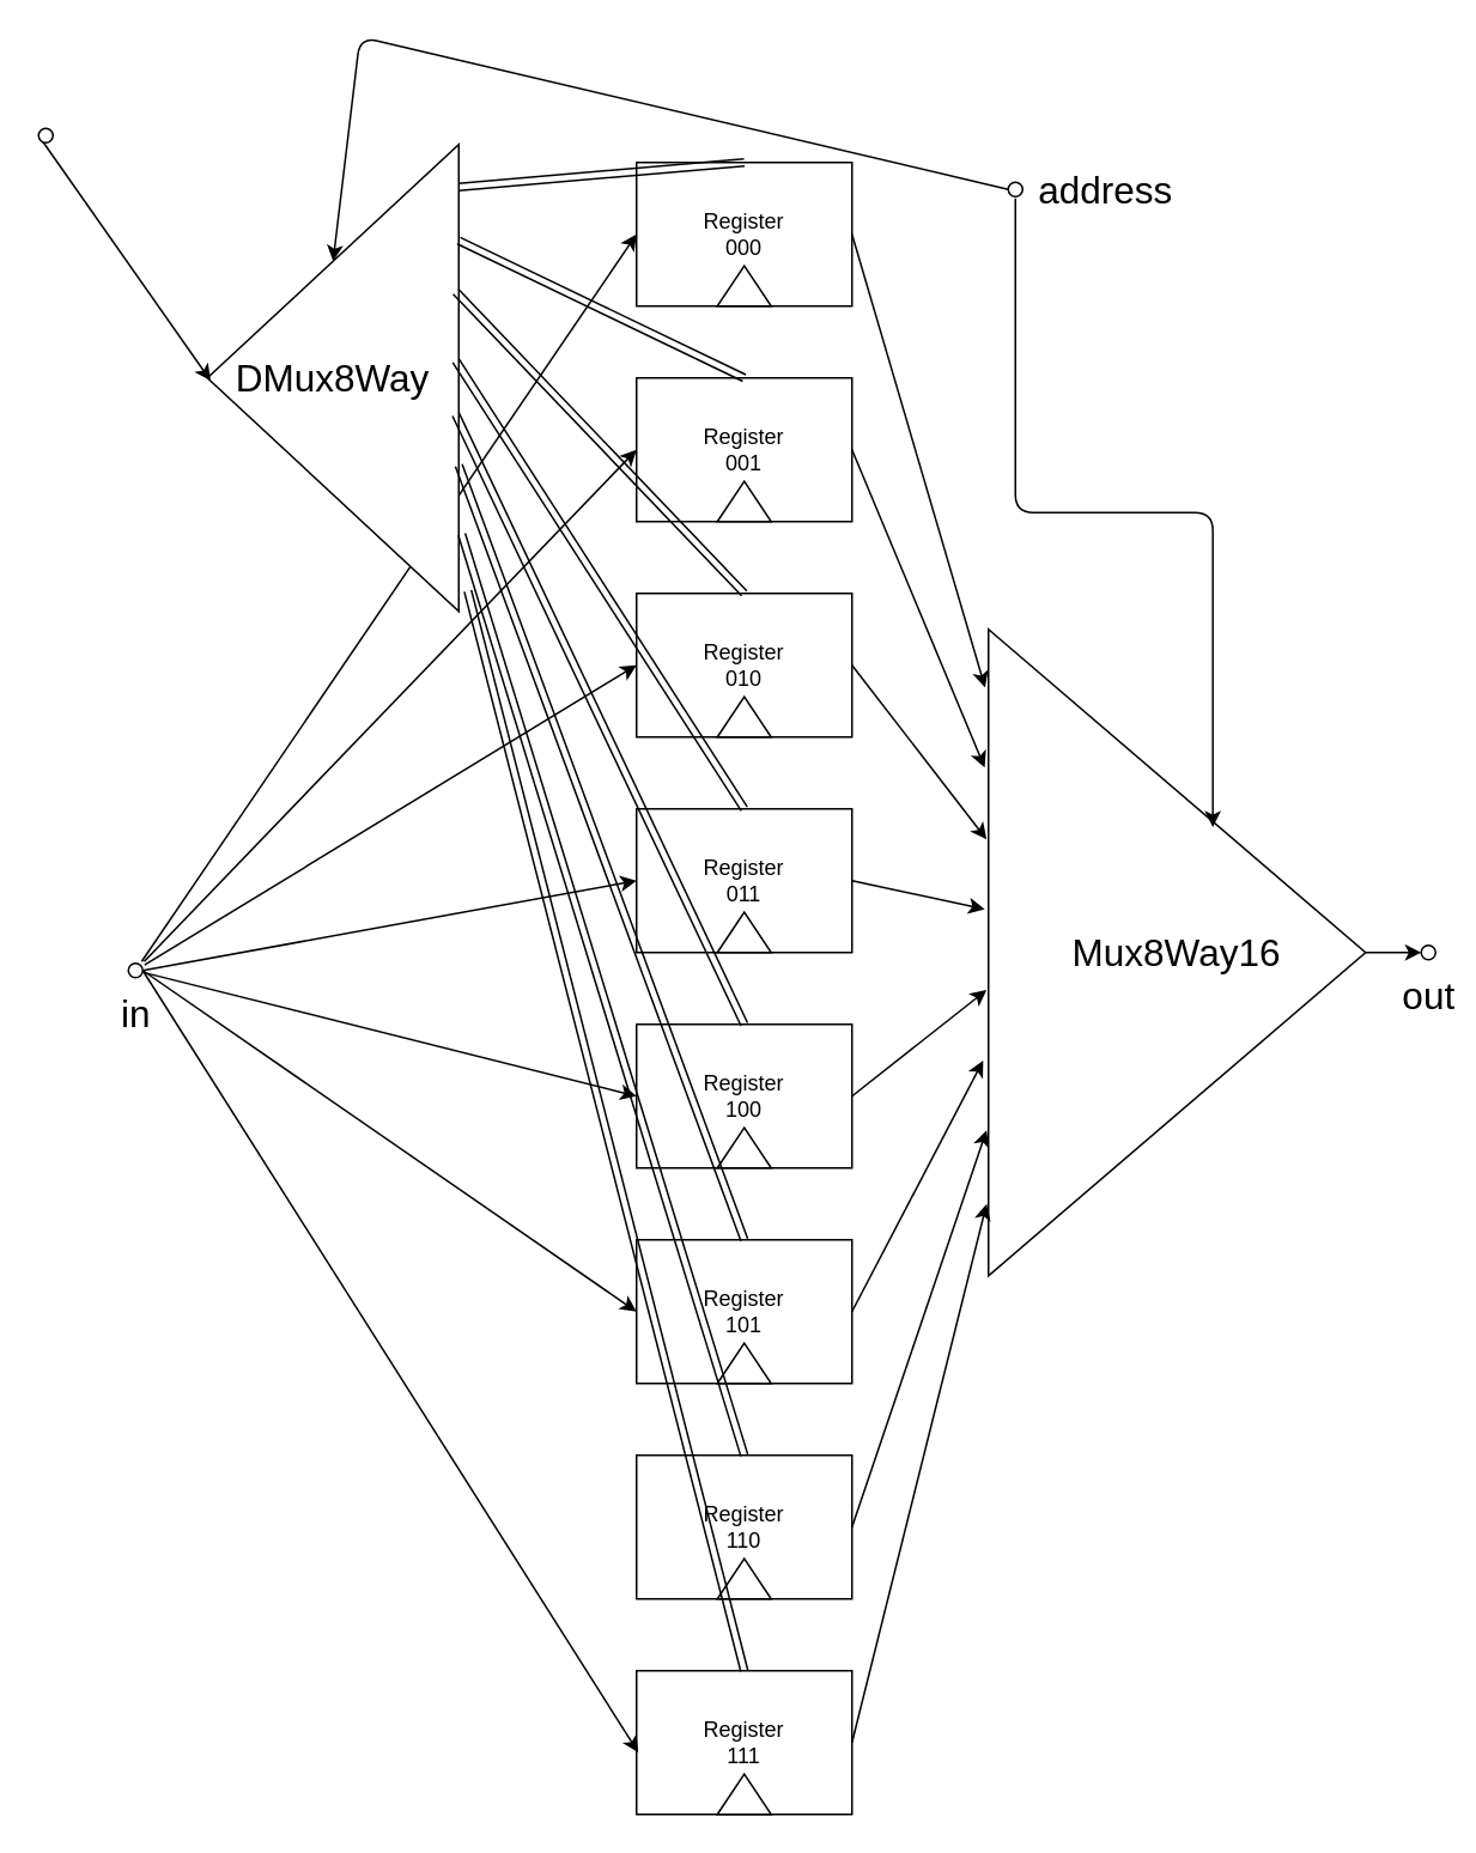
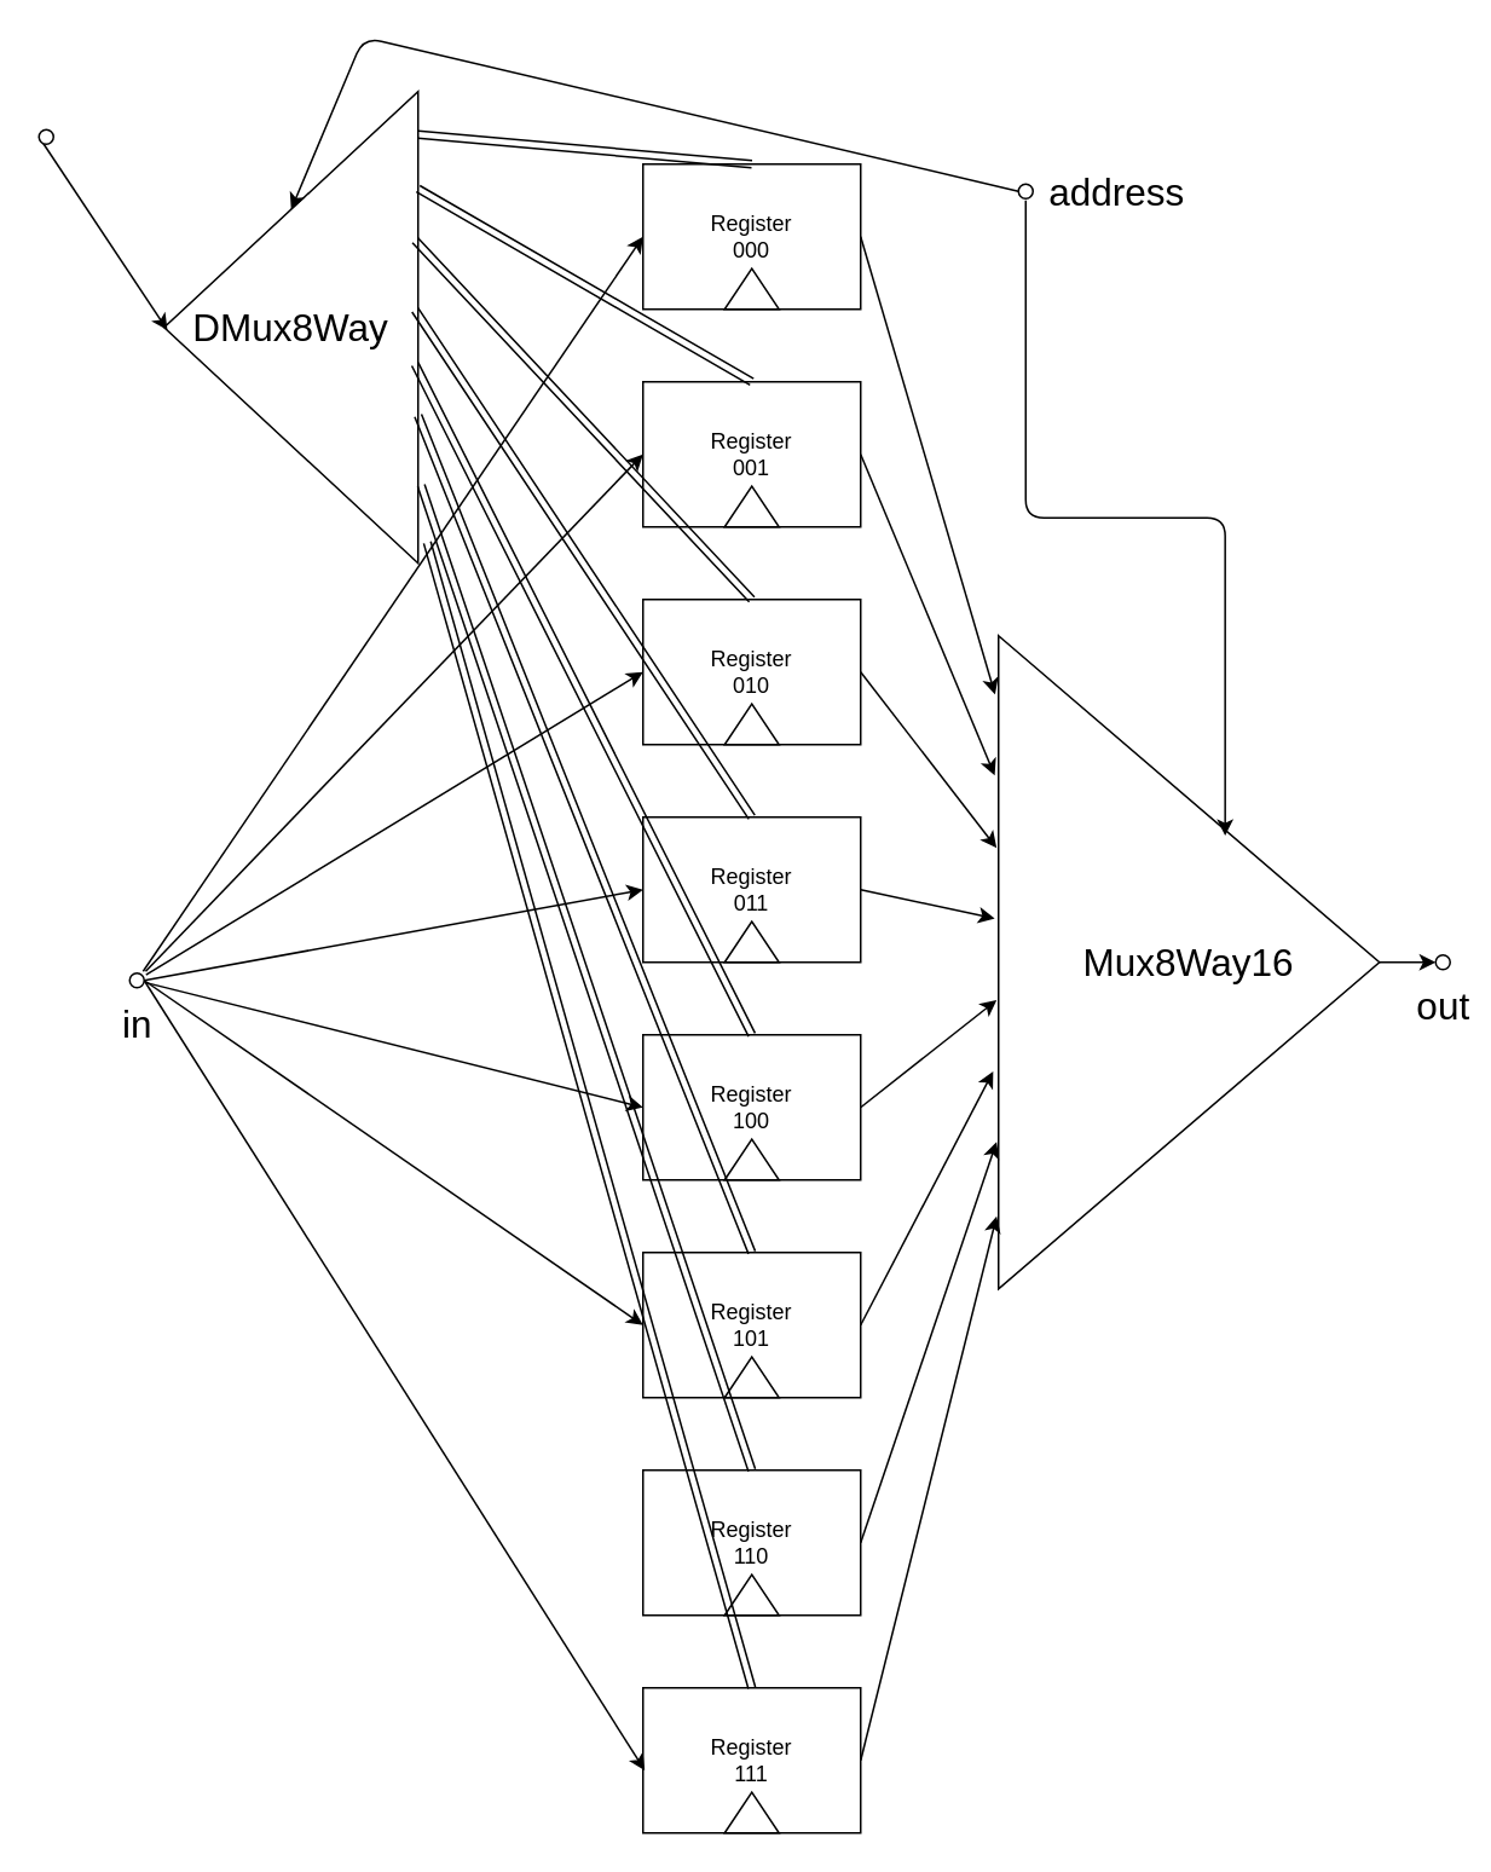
  <mxCell id="0" />
  <mxCell id="1" parent="0" />
  <mxCell id="2" value="" style="group" parent="1" vertex="1" connectable="0"><mxGeometry x="354" y="90" width="120" height="80" as="geometry" /></mxCell>
  <mxCell id="3" value="Register&lt;br&gt;000" style="rounded=0;whiteSpace=wrap;html=1;" parent="2" vertex="1"><mxGeometry width="120" height="80" as="geometry" /></mxCell>
  <mxCell id="4" value="" style="triangle;whiteSpace=wrap;html=1;direction=north;" parent="2" vertex="1"><mxGeometry x="45" y="57.5" width="30" height="22.5" as="geometry" /></mxCell>
  <mxCell id="5" value="" style="group" parent="1" vertex="1" connectable="0"><mxGeometry x="354" y="210" width="120" height="80" as="geometry" /></mxCell>
  <mxCell id="6" value="Register&lt;br&gt;001" style="rounded=0;whiteSpace=wrap;html=1;" parent="5" vertex="1"><mxGeometry width="120" height="80" as="geometry" /></mxCell>
  <mxCell id="7" value="" style="triangle;whiteSpace=wrap;html=1;direction=north;" parent="5" vertex="1"><mxGeometry x="45" y="57.5" width="30" height="22.5" as="geometry" /></mxCell>
  <mxCell id="8" value="" style="group" parent="1" vertex="1" connectable="0"><mxGeometry x="354" y="330" width="120" height="80" as="geometry" /></mxCell>
  <mxCell id="9" value="Register&lt;br&gt;010" style="rounded=0;whiteSpace=wrap;html=1;" parent="8" vertex="1"><mxGeometry width="120" height="80" as="geometry" /></mxCell>
  <mxCell id="10" value="" style="triangle;whiteSpace=wrap;html=1;direction=north;" parent="8" vertex="1"><mxGeometry x="45" y="57.5" width="30" height="22.5" as="geometry" /></mxCell>
  <mxCell id="11" value="" style="group" parent="1" vertex="1" connectable="0"><mxGeometry x="354" y="450" width="120" height="80" as="geometry" /></mxCell>
  <mxCell id="12" value="Register&lt;br&gt;011" style="rounded=0;whiteSpace=wrap;html=1;" parent="11" vertex="1"><mxGeometry width="120" height="80" as="geometry" /></mxCell>
  <mxCell id="13" value="" style="triangle;whiteSpace=wrap;html=1;direction=north;" parent="11" vertex="1"><mxGeometry x="45" y="57.5" width="30" height="22.5" as="geometry" /></mxCell>
  <mxCell id="14" value="" style="group" parent="1" vertex="1" connectable="0"><mxGeometry x="354" y="570" width="120" height="80" as="geometry" /></mxCell>
  <mxCell id="15" value="Register&lt;br&gt;100" style="rounded=0;whiteSpace=wrap;html=1;" parent="14" vertex="1"><mxGeometry width="120" height="80" as="geometry" /></mxCell>
  <mxCell id="16" value="" style="triangle;whiteSpace=wrap;html=1;direction=north;" parent="14" vertex="1"><mxGeometry x="45" y="57.5" width="30" height="22.5" as="geometry" /></mxCell>
  <mxCell id="17" value="" style="group" parent="1" vertex="1" connectable="0"><mxGeometry x="354" y="690" width="120" height="80" as="geometry" /></mxCell>
  <mxCell id="18" value="Register&lt;br&gt;101" style="rounded=0;whiteSpace=wrap;html=1;" parent="17" vertex="1"><mxGeometry width="120" height="80" as="geometry" /></mxCell>
  <mxCell id="19" value="" style="triangle;whiteSpace=wrap;html=1;direction=north;" parent="17" vertex="1"><mxGeometry x="45" y="57.5" width="30" height="22.5" as="geometry" /></mxCell>
  <mxCell id="20" value="" style="group" parent="1" vertex="1" connectable="0"><mxGeometry x="354" y="810" width="120" height="80" as="geometry" /></mxCell>
  <mxCell id="21" value="Register&lt;br&gt;110" style="rounded=0;whiteSpace=wrap;html=1;" parent="20" vertex="1"><mxGeometry width="120" height="80" as="geometry" /></mxCell>
  <mxCell id="22" value="" style="triangle;whiteSpace=wrap;html=1;direction=north;" parent="20" vertex="1"><mxGeometry x="45" y="57.5" width="30" height="22.5" as="geometry" /></mxCell>
  <mxCell id="23" value="" style="group" parent="1" vertex="1" connectable="0"><mxGeometry x="354" y="930" width="120" height="80" as="geometry" /></mxCell>
  <mxCell id="24" value="Register&lt;br&gt;111" style="rounded=0;whiteSpace=wrap;html=1;" parent="23" vertex="1"><mxGeometry width="120" height="80" as="geometry" /></mxCell>
  <mxCell id="25" value="" style="triangle;whiteSpace=wrap;html=1;direction=north;" parent="23" vertex="1"><mxGeometry x="45" y="57.5" width="30" height="22.5" as="geometry" /></mxCell>
  <mxCell id="26" style="edgeStyle=none;html=1;exitX=1;exitY=0.5;exitDx=0;exitDy=0;entryX=0.1;entryY=0.5;entryDx=0;entryDy=0;entryPerimeter=0;fontSize=21;" parent="1" source="27" target="35" edge="1"><mxGeometry relative="1" as="geometry" /></mxCell>
  <mxCell id="27" value="Mux8Way16" style="triangle;whiteSpace=wrap;html=1;fontSize=21;&#10;points=[[0,0.1],[0,0.2],[0,0.3],[0,0.4],[0,0.5],[0,0.6],[0,0.7],[0,0.8],[0,0.9]]" parent="1" vertex="1"><mxGeometry x="550" y="350" width="210" height="360" as="geometry" /></mxCell>
  <mxCell id="28" style="html=1;exitX=1;exitY=0.5;exitDx=0;exitDy=0;entryX=-0.01;entryY=0.214;entryDx=0;entryDy=0;entryPerimeter=0;fontSize=21;" parent="1" source="6" target="27" edge="1"><mxGeometry relative="1" as="geometry" /></mxCell>
  <mxCell id="29" style="html=1;exitX=1;exitY=0.5;exitDx=0;exitDy=0;entryX=-0.005;entryY=0.325;entryDx=0;entryDy=0;entryPerimeter=0;fontSize=21;" parent="1" source="9" target="27" edge="1"><mxGeometry relative="1" as="geometry" /></mxCell>
  <mxCell id="30" style="html=1;exitX=1;exitY=0.5;exitDx=0;exitDy=0;entryX=-0.01;entryY=0.433;entryDx=0;entryDy=0;entryPerimeter=0;fontSize=21;" parent="1" source="12" target="27" edge="1"><mxGeometry relative="1" as="geometry" /></mxCell>
  <mxCell id="31" style="html=1;exitX=1;exitY=0.5;exitDx=0;exitDy=0;entryX=-0.005;entryY=0.558;entryDx=0;entryDy=0;entryPerimeter=0;fontSize=21;" parent="1" source="15" target="27" edge="1"><mxGeometry relative="1" as="geometry" /></mxCell>
  <mxCell id="32" style="html=1;exitX=1;exitY=0.5;exitDx=0;exitDy=0;entryX=-0.014;entryY=0.667;entryDx=0;entryDy=0;entryPerimeter=0;fontSize=21;" parent="1" source="18" target="27" edge="1"><mxGeometry relative="1" as="geometry" /></mxCell>
  <mxCell id="33" style="html=1;exitX=1;exitY=0.5;exitDx=0;exitDy=0;entryX=-0.005;entryY=0.775;entryDx=0;entryDy=0;entryPerimeter=0;fontSize=21;" parent="1" source="21" target="27" edge="1"><mxGeometry relative="1" as="geometry" /></mxCell>
  <mxCell id="34" style="html=1;exitX=1;exitY=0.5;exitDx=0;exitDy=0;entryX=-0.005;entryY=0.889;entryDx=0;entryDy=0;entryPerimeter=0;fontSize=21;" parent="1" source="24" target="27" edge="1"><mxGeometry relative="1" as="geometry" /></mxCell>
  <mxCell id="35" value="out" style="verticalLabelPosition=bottom;shadow=0;dashed=0;align=center;html=1;verticalAlign=top;shape=mxgraph.electrical.logic_gates.inverting_contact;fontSize=21;" parent="1" vertex="1"><mxGeometry x="790" y="525" width="10" height="10" as="geometry" /></mxCell>
  <mxCell id="36" style="edgeStyle=elbowEdgeStyle;html=1;entryX=0.595;entryY=0.306;entryDx=0;entryDy=0;entryPerimeter=0;fontSize=21;elbow=vertical;" parent="1" source="40" target="27" edge="1"><mxGeometry relative="1" as="geometry" /></mxCell>
  <mxCell id="37" style="edgeStyle=none;html=1;exitX=1;exitY=0.5;exitDx=0;exitDy=0;entryX=-0.009;entryY=0.09;entryDx=0;entryDy=0;entryPerimeter=0;fontSize=21;" parent="1" source="3" target="27" edge="1"><mxGeometry relative="1" as="geometry" /></mxCell>
  <mxCell id="38" value="" style="group" parent="1" vertex="1" connectable="0"><mxGeometry x="560" y="90" width="100" height="30" as="geometry" /></mxCell>
  <mxCell id="39" value="" style="edgeStyle=none;html=1;fontSize=21;" parent="38" source="40" target="41" edge="1"><mxGeometry relative="1" as="geometry" /></mxCell>
  <mxCell id="40" value="" style="verticalLabelPosition=bottom;shadow=0;dashed=0;align=center;html=1;verticalAlign=top;shape=mxgraph.electrical.logic_gates.inverting_contact;fontSize=21;" parent="38" vertex="1"><mxGeometry y="10" width="10" height="10" as="geometry" /></mxCell>
  <mxCell id="41" value="address" style="text;html=1;align=center;verticalAlign=middle;resizable=0;points=[];autosize=1;strokeColor=none;fontSize=21;" parent="38" vertex="1"><mxGeometry x="10" width="90" height="30" as="geometry" /></mxCell>
  <mxCell id="42" style="html=1;entryX=0;entryY=0.5;entryDx=0;entryDy=0;fontSize=21;" parent="1" source="49" target="3" edge="1"><mxGeometry relative="1" as="geometry" /></mxCell>
  <mxCell id="43" style="edgeStyle=none;html=1;entryX=0;entryY=0.5;entryDx=0;entryDy=0;fontSize=21;" parent="1" source="49" target="6" edge="1"><mxGeometry relative="1" as="geometry" /></mxCell>
  <mxCell id="44" style="edgeStyle=none;html=1;entryX=0;entryY=0.5;entryDx=0;entryDy=0;fontSize=21;" parent="1" source="49" target="9" edge="1"><mxGeometry relative="1" as="geometry" /></mxCell>
  <mxCell id="45" style="edgeStyle=none;html=1;exitX=0.9;exitY=0.5;exitDx=0;exitDy=0;exitPerimeter=0;entryX=0;entryY=0.5;entryDx=0;entryDy=0;fontSize=21;" parent="1" source="49" target="12" edge="1"><mxGeometry relative="1" as="geometry" /></mxCell>
  <mxCell id="46" style="edgeStyle=none;html=1;entryX=0;entryY=0.5;entryDx=0;entryDy=0;fontSize=21;" parent="1" source="49" target="15" edge="1"><mxGeometry relative="1" as="geometry" /></mxCell>
  <mxCell id="47" style="edgeStyle=none;html=1;exitX=0.9;exitY=0.5;exitDx=0;exitDy=0;exitPerimeter=0;entryX=0;entryY=0.5;entryDx=0;entryDy=0;fontSize=21;" parent="1" source="49" target="18" edge="1"><mxGeometry relative="1" as="geometry" /></mxCell>
  <mxCell id="48" style="edgeStyle=none;html=1;exitX=0.9;exitY=0.5;exitDx=0;exitDy=0;exitPerimeter=0;entryX=0.008;entryY=0.569;entryDx=0;entryDy=0;entryPerimeter=0;fontSize=21;" parent="1" source="49" target="24" edge="1"><mxGeometry relative="1" as="geometry" /></mxCell>
  <mxCell id="49" value="in" style="verticalLabelPosition=bottom;shadow=0;dashed=0;align=center;html=1;verticalAlign=top;shape=mxgraph.electrical.logic_gates.inverting_contact;fontSize=21;" parent="1" vertex="1"><mxGeometry x="70" y="535" width="10" height="10" as="geometry" /></mxCell>
- <mxCell id="50" value="DMux8Way" style="triangle;whiteSpace=wrap;html=1;fontSize=21;&#10;points=[[0,0.1],[0,0.2],[0,0.3],[0,0.4],[0,0.5],[0,0.6],[0,0.7],[0,0.8],[0,0.9]];direction=west;" parent="1" vertex="1"><mxGeometry x="115" y="80" width="140" height="260" as="geometry" /></mxCell>
+ <mxCell id="50" value="DMux8Way" style="triangle;whiteSpace=wrap;html=1;fontSize=21;&#10;points=[[0,0.1],[0,0.2],[0,0.3],[0,0.4],[0,0.5],[0,0.6],[0,0.7],[0,0.8],[0,0.9]];direction=west;" parent="1" vertex="1"><mxGeometry x="90" y="50" width="140" height="260" as="geometry" /></mxCell>
  <mxCell id="51" style="edgeStyle=none;html=1;exitX=0.5;exitY=0;exitDx=0;exitDy=0;entryX=0;entryY=0.909;entryDx=0;entryDy=0;entryPerimeter=0;fontSize=21;shape=link;" parent="1" source="3" target="50" edge="1"><mxGeometry relative="1" as="geometry" /></mxCell>
  <mxCell id="52" style="edgeStyle=none;html=1;exitX=0.5;exitY=0;exitDx=0;exitDy=0;entryX=0;entryY=0.794;entryDx=0;entryDy=0;entryPerimeter=0;fontSize=21;shape=link;" parent="1" source="6" target="50" edge="1"><mxGeometry relative="1" as="geometry" /></mxCell>
  <mxCell id="53" style="edgeStyle=none;html=1;exitX=0.5;exitY=0;exitDx=0;exitDy=0;entryX=0.012;entryY=0.685;entryDx=0;entryDy=0;entryPerimeter=0;fontSize=21;shape=link;" parent="1" source="9" target="50" edge="1"><mxGeometry relative="1" as="geometry" /></mxCell>
  <mxCell id="54" style="edgeStyle=none;html=1;exitX=0.5;exitY=0;exitDx=0;exitDy=0;entryX=0.012;entryY=0.537;entryDx=0;entryDy=0;entryPerimeter=0;fontSize=21;shape=link;" parent="1" source="12" target="50" edge="1"><mxGeometry relative="1" as="geometry" /></mxCell>
  <mxCell id="55" style="edgeStyle=none;html=1;exitX=0.5;exitY=0;exitDx=0;exitDy=0;entryX=0.012;entryY=0.422;entryDx=0;entryDy=0;entryPerimeter=0;fontSize=21;shape=link;" parent="1" source="15" target="50" edge="1"><mxGeometry relative="1" as="geometry" /></mxCell>
  <mxCell id="56" style="edgeStyle=none;html=1;exitX=0.5;exitY=0;exitDx=0;exitDy=0;entryX=0;entryY=0.313;entryDx=0;entryDy=0;entryPerimeter=0;fontSize=21;shape=link;" parent="1" source="18" target="50" edge="1"><mxGeometry relative="1" as="geometry" /></mxCell>
  <mxCell id="57" style="edgeStyle=none;html=1;exitX=0.5;exitY=0;exitDx=0;exitDy=0;entryX=-0.012;entryY=0.165;entryDx=0;entryDy=0;entryPerimeter=0;fontSize=21;shape=link;" parent="1" source="21" target="50" edge="1"><mxGeometry relative="1" as="geometry" /></mxCell>
  <mxCell id="58" style="edgeStyle=none;html=1;exitX=0.5;exitY=0;exitDx=0;exitDy=0;entryX=-0.036;entryY=0.044;entryDx=0;entryDy=0;entryPerimeter=0;fontSize=21;shape=link;" parent="1" source="24" target="50" edge="1"><mxGeometry relative="1" as="geometry" /></mxCell>
  <mxCell id="59" style="edgeStyle=none;html=1;exitX=0.1;exitY=0.5;exitDx=0;exitDy=0;exitPerimeter=0;fontSize=21;entryX=0.5;entryY=1;entryDx=0;entryDy=0;" parent="1" source="40" target="50" edge="1"><mxGeometry relative="1" as="geometry"><mxPoint x="190" y="30" as="targetPoint" /><Array as="points"><mxPoint x="200" y="20" /></Array></mxGeometry></mxCell>
  <mxCell id="60" style="edgeStyle=none;html=1;exitX=0.1;exitY=0.5;exitDx=0;exitDy=0;exitPerimeter=0;entryX=0.987;entryY=0.494;entryDx=0;entryDy=0;fontSize=21;entryPerimeter=0;" parent="1" source="61" target="50" edge="1"><mxGeometry relative="1" as="geometry"><mxPoint x="-50" y="70" as="targetPoint" /></mxGeometry></mxCell>
  <mxCell id="61" value="" style="verticalLabelPosition=bottom;shadow=0;dashed=0;align=center;html=1;verticalAlign=top;shape=mxgraph.electrical.logic_gates.inverting_contact;fontSize=21;" parent="1" vertex="1"><mxGeometry x="20" y="70" width="10" height="10" as="geometry" /></mxCell>
